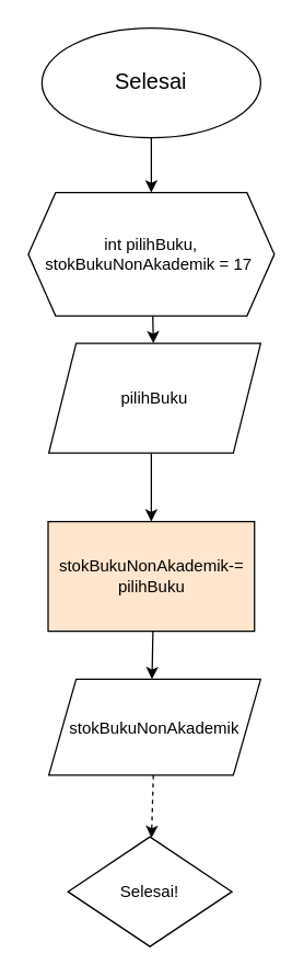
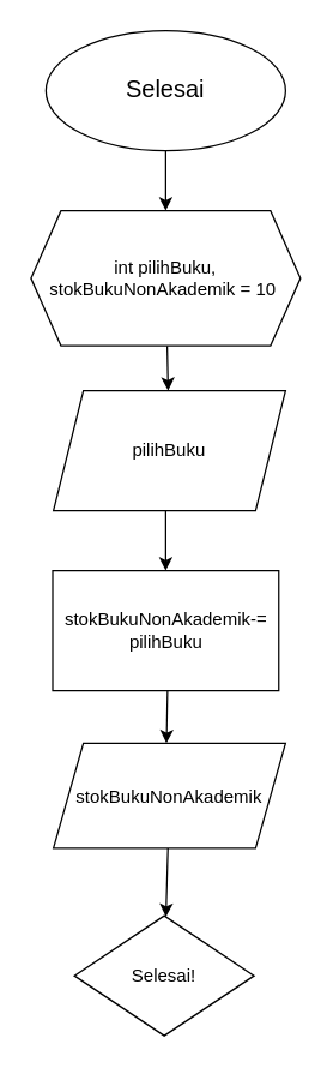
  <mxCell id="0" />
  <mxCell id="1" parent="0" />
  <mxCell id="2" value="&lt;p style=&quot;line-height: 120%;&quot;&gt;&lt;font style=&quot;font-size: 16px;&quot;&gt;Selesai&lt;/font&gt;&lt;/p&gt;" style="ellipse;whiteSpace=wrap;html=1;" vertex="1" parent="1"><mxGeometry x="30" y="20" width="160" height="80" as="geometry" /></mxCell>
  <mxCell id="3" value="" style="endArrow=classic;html=1;rounded=0;exitX=0.5;exitY=1;exitDx=0;exitDy=0;entryX=0.5;entryY=0;entryDx=0;entryDy=0;" edge="1" parent="1" source="2" target="5"><mxGeometry width="50" height="50" relative="1" as="geometry"><mxPoint x="210" y="190" as="sourcePoint" /><mxPoint x="70" y="140" as="targetPoint" /><Array as="points" /></mxGeometry></mxCell>
  <mxCell id="4" value="" style="rounded=0;orthogonalLoop=1;jettySize=auto;html=1;" edge="1" parent="1" source="5" target="7"><mxGeometry relative="1" as="geometry" /></mxCell>
- <mxCell id="5" value="&lt;font style=&quot;font-size: 12px;&quot;&gt;&lt;p class=&quot;MsoNormal&quot;&gt;int pilihBuku, stokBukuNonAkademik = 17&amp;nbsp;&lt;/p&gt;&lt;/font&gt;" style="shape=hexagon;perimeter=hexagonPerimeter2;whiteSpace=wrap;html=1;fixedSize=1;fontSize=12;" vertex="1" parent="1"><mxGeometry x="20" y="140" width="180" height="90" as="geometry" /></mxCell>
+ <mxCell id="5" value="&lt;font style=&quot;font-size: 12px;&quot;&gt;&lt;p class=&quot;MsoNormal&quot;&gt;int pilihBuku, stokBukuNonAkademik = 10&amp;nbsp;&lt;/p&gt;&lt;/font&gt;" style="shape=hexagon;perimeter=hexagonPerimeter2;whiteSpace=wrap;html=1;fixedSize=1;fontSize=12;" vertex="1" parent="1"><mxGeometry x="20" y="140" width="180" height="90" as="geometry" /></mxCell>
  <mxCell id="6" value="" style="edgeStyle=orthogonalEdgeStyle;rounded=0;orthogonalLoop=1;jettySize=auto;html=1;" edge="1" parent="1" source="7"><mxGeometry relative="1" as="geometry"><mxPoint x="110" y="380" as="targetPoint" /><Array as="points"><mxPoint x="110" y="370" /><mxPoint x="110" y="370" /></Array></mxGeometry></mxCell>
- <mxCell id="7" value="pilihBuku" style="shape=parallelogram;perimeter=parallelogramPerimeter;whiteSpace=wrap;html=1;fixedSize=1;fontSize=12;points=[[0,0,0,0,0],[0,0.25,0,0,0],[0,0.5,0,0,0],[0,0.75,0,0,0],[0,1,0,0,0],[0.25,0,0,0,0],[0.25,1,0,0,0],[0.5,0,0,0,0],[0.5,1,0,0,0],[0.75,0,0,0,0],[0.75,1,0,0,0],[1,0,0,0,0],[1,0.25,0,0,0],[1,0.5,0,0,0],[1,0.75,0,0,0],[1,1,0,0,0]];" vertex="1" parent="1"><mxGeometry x="35" y="250" width="155" height="80" as="geometry" /></mxCell>
+ <mxCell id="7" value="pilihBuku" style="shape=parallelogram;perimeter=parallelogramPerimeter;whiteSpace=wrap;html=1;fixedSize=1;fontSize=12;points=[[0,0,0,0,0],[0,0.25,0,0,0],[0,0.5,0,0,0],[0,0.75,0,0,0],[0,1,0,0,0],[0.25,0,0,0,0],[0.25,1,0,0,0],[0.5,0,0,0,0],[0.5,1,0,0,0],[0.75,0,0,0,0],[0.75,1,0,0,0],[1,0,0,0,0],[1,0.25,0,0,0],[1,0.5,0,0,0],[1,0.75,0,0,0],[1,1,0,0,0]];" vertex="1" parent="1"><mxGeometry x="35" y="260" width="155" height="80" as="geometry" /></mxCell>
  <mxCell id="8" style="rounded=0;orthogonalLoop=1;jettySize=auto;html=1;entryX=0.5;entryY=0;entryDx=0;entryDy=0;" edge="1" parent="1"><mxGeometry relative="1" as="geometry"><mxPoint x="111.2" y="460" as="sourcePoint" /><mxPoint x="110.5" y="495" as="targetPoint" /></mxGeometry></mxCell>
- <mxCell id="9" value="stokBukuNonAkademik-=&lt;br&gt;pilihBuku" style="whiteSpace=wrap;html=1;fontSize=12;fillColor=#ffe6cc;" vertex="1" parent="1"><mxGeometry x="34.5" y="380" width="151" height="80" as="geometry" /></mxCell>
- <mxCell id="10" value="" style="rounded=0;orthogonalLoop=1;jettySize=auto;html=1;dashed=1;" edge="1" parent="1" source="11" target="12"><mxGeometry relative="1" as="geometry" /></mxCell>
+ <mxCell id="9" value="stokBukuNonAkademik-=&lt;br&gt;pilihBuku" style="whiteSpace=wrap;html=1;fontSize=12;" vertex="1" parent="1"><mxGeometry x="34.5" y="380" width="151" height="80" as="geometry" /></mxCell>
+ <mxCell id="10" value="" style="rounded=0;orthogonalLoop=1;jettySize=auto;html=1;" edge="1" parent="1" source="11" target="12"><mxGeometry relative="1" as="geometry" /></mxCell>
  <mxCell id="11" value="&lt;font style=&quot;font-size: 12px;&quot;&gt;stokBukuNonAkademik&lt;/font&gt;" style="shape=parallelogram;perimeter=parallelogramPerimeter;whiteSpace=wrap;html=1;fixedSize=1;fontSize=13;" vertex="1" parent="1"><mxGeometry x="35" y="495" width="155" height="70" as="geometry" /></mxCell>
  <mxCell id="12" value="Selesai!" style="rhombus;whiteSpace=wrap;html=1;" vertex="1" parent="1"><mxGeometry x="49" y="610" width="120" height="80" as="geometry" /></mxCell>
